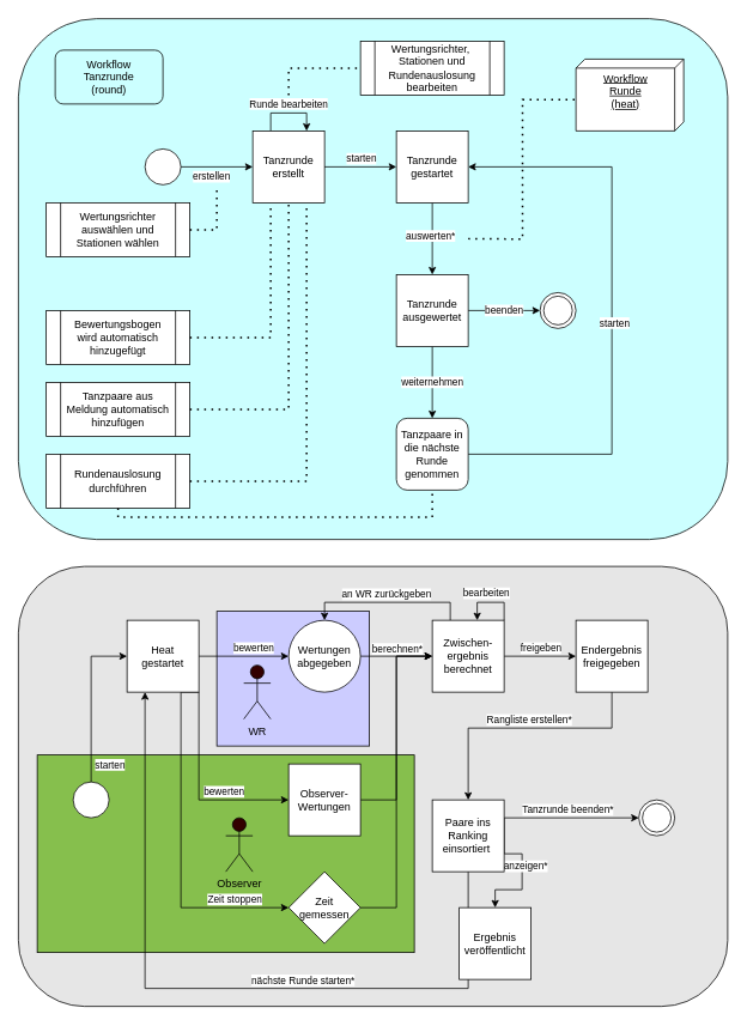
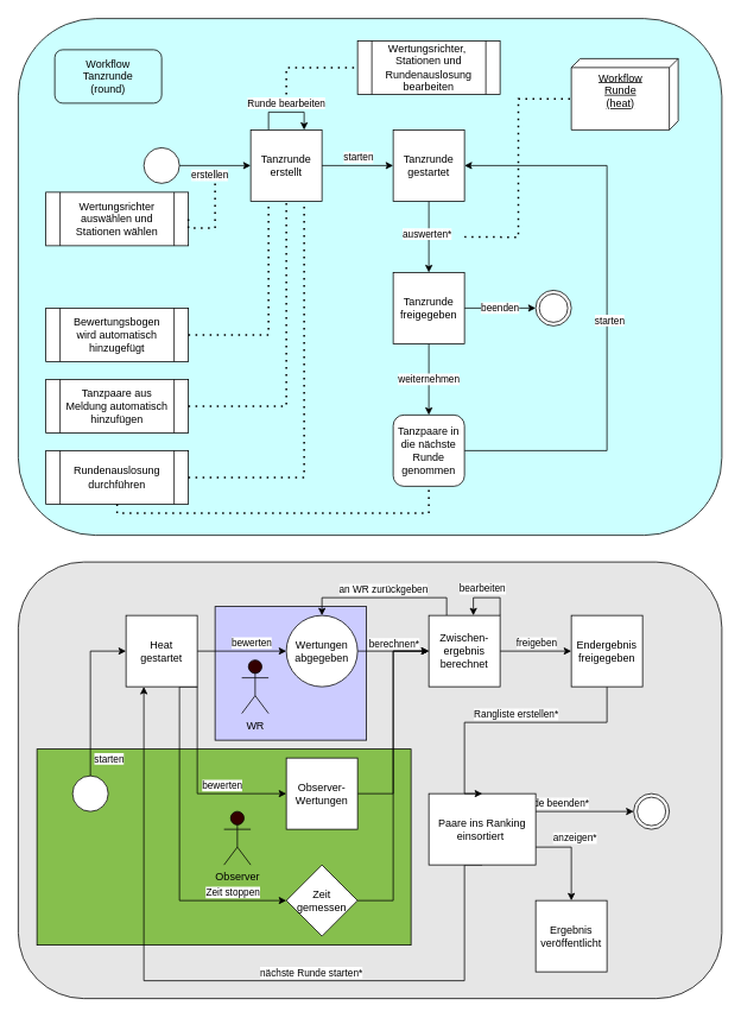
  <mxCell id="0" />
  <mxCell id="1" parent="0" />
  <mxCell id="2" value="" style="rounded=1;whiteSpace=wrap;html=1;fillColor=#CCFFFF;" vertex="1" parent="1"><mxGeometry x="20" y="20" width="790" height="580" as="geometry" /></mxCell>
  <mxCell id="3" value="" style="rounded=1;whiteSpace=wrap;html=1;fillColor=#E6E6E6;" vertex="1" parent="1"><mxGeometry x="20" y="630" width="790" height="490" as="geometry" /></mxCell>
  <mxCell id="4" value="" style="rounded=0;whiteSpace=wrap;html=1;fillColor=#CCCCFF;" vertex="1" parent="1"><mxGeometry x="241" y="680" width="170" height="150" as="geometry" /></mxCell>
  <mxCell id="5" value="" style="rounded=0;whiteSpace=wrap;html=1;fillColor=#86BF4D;" vertex="1" parent="1"><mxGeometry x="41" y="840" width="420" height="220" as="geometry" /></mxCell>
  <mxCell id="6" value="" style="ellipse;shape=doubleEllipse;whiteSpace=wrap;html=1;aspect=fixed;" vertex="1" parent="1"><mxGeometry x="601" y="325" width="40" height="40" as="geometry" /></mxCell>
  <mxCell id="7" value="" style="ellipse;whiteSpace=wrap;html=1;aspect=fixed;" vertex="1" parent="1"><mxGeometry x="161" y="165" width="40" height="40" as="geometry" /></mxCell>
  <mxCell id="8" value="" style="endArrow=classic;html=1;rounded=0;exitX=1;exitY=0.5;exitDx=0;exitDy=0;entryX=0;entryY=0.5;entryDx=0;entryDy=0;" edge="1" parent="1" source="7" target="11"><mxGeometry width="50" height="50" relative="1" as="geometry"><mxPoint x="541" y="555" as="sourcePoint" /><mxPoint x="181" y="205" as="targetPoint" /></mxGeometry></mxCell>
  <mxCell id="9" value="erstellen" style="edgeLabel;html=1;align=center;verticalAlign=middle;resizable=0;points=[];fillColor=#FFD966;" vertex="1" connectable="0" parent="8"><mxGeometry x="-0.18" relative="1" as="geometry"><mxPoint y="10" as="offset" /></mxGeometry></mxCell>
  <mxCell id="10" value="Runde bearbeiten" style="edgeStyle=orthogonalEdgeStyle;rounded=0;orthogonalLoop=1;jettySize=auto;html=1;exitX=0.25;exitY=0;exitDx=0;exitDy=0;entryX=0.75;entryY=0;entryDx=0;entryDy=0;" edge="1" parent="1" source="11" target="11"><mxGeometry y="10" relative="1" as="geometry"><mxPoint x="371" y="75" as="targetPoint" /><Array as="points"><mxPoint x="301" y="125" /><mxPoint x="341" y="125" /></Array><mxPoint as="offset" /></mxGeometry></mxCell>
  <mxCell id="11" value="Tanzrunde&lt;br&gt;erstellt" style="whiteSpace=wrap;html=1;aspect=fixed;" vertex="1" parent="1"><mxGeometry x="281" y="145" width="80" height="80" as="geometry" /></mxCell>
  <mxCell id="12" style="edgeStyle=orthogonalEdgeStyle;rounded=0;orthogonalLoop=1;jettySize=auto;html=1;entryX=0;entryY=0.5;entryDx=0;entryDy=0;exitX=1;exitY=0.5;exitDx=0;exitDy=0;" edge="1" parent="1" source="11" target="16"><mxGeometry relative="1" as="geometry"><mxPoint x="481" y="225" as="sourcePoint" /></mxGeometry></mxCell>
  <mxCell id="13" value="starten" style="edgeLabel;html=1;align=center;verticalAlign=middle;resizable=0;points=[];" vertex="1" connectable="0" parent="12"><mxGeometry x="-0.05" y="1" relative="1" as="geometry"><mxPoint x="2" y="-9" as="offset" /></mxGeometry></mxCell>
  <mxCell id="14" style="edgeStyle=orthogonalEdgeStyle;rounded=0;orthogonalLoop=1;jettySize=auto;html=1;exitX=0.5;exitY=1;exitDx=0;exitDy=0;entryX=0.5;entryY=0;entryDx=0;entryDy=0;" edge="1" parent="1" source="16" target="30"><mxGeometry relative="1" as="geometry"><mxPoint x="481" y="305" as="targetPoint" /></mxGeometry></mxCell>
  <mxCell id="15" value="auswerten*" style="edgeLabel;html=1;align=center;verticalAlign=middle;resizable=0;points=[];" vertex="1" connectable="0" parent="14"><mxGeometry x="-0.1" y="-3" relative="1" as="geometry"><mxPoint as="offset" /></mxGeometry></mxCell>
  <mxCell id="16" value="Tanzrunde&lt;br&gt;gestartet" style="whiteSpace=wrap;html=1;aspect=fixed;" vertex="1" parent="1"><mxGeometry x="441" y="145" width="80" height="80" as="geometry" /></mxCell>
  <mxCell id="17" value="Bewertungsbogen&lt;br&gt;wird automatisch hinzugefügt" style="shape=process;whiteSpace=wrap;html=1;backgroundOutline=1;" vertex="1" parent="1"><mxGeometry x="51" y="345" width="160" height="60" as="geometry" /></mxCell>
  <mxCell id="18" value="" style="endArrow=none;dashed=1;html=1;dashPattern=1 3;strokeWidth=2;rounded=0;exitX=1;exitY=0.5;exitDx=0;exitDy=0;edgeStyle=orthogonalEdgeStyle;entryX=0.25;entryY=1;entryDx=0;entryDy=0;" edge="1" parent="1" source="17" target="11"><mxGeometry width="50" height="50" relative="1" as="geometry"><mxPoint x="231" y="365" as="sourcePoint" /><mxPoint x="491" y="255" as="targetPoint" /></mxGeometry></mxCell>
  <mxCell id="19" value="Tanzpaare aus Meldung automatisch hinzufügen" style="shape=process;whiteSpace=wrap;html=1;backgroundOutline=1;" vertex="1" parent="1"><mxGeometry x="51" y="425" width="160" height="60" as="geometry" /></mxCell>
  <mxCell id="20" value="" style="endArrow=none;dashed=1;html=1;dashPattern=1 3;strokeWidth=2;rounded=0;exitX=1;exitY=0.5;exitDx=0;exitDy=0;edgeStyle=orthogonalEdgeStyle;entryX=0.5;entryY=1;entryDx=0;entryDy=0;" edge="1" parent="1" source="19" target="11"><mxGeometry width="50" height="50" relative="1" as="geometry"><mxPoint x="211" y="385" as="sourcePoint" /><mxPoint x="281" y="225" as="targetPoint" /></mxGeometry></mxCell>
- <mxCell id="21" value="Wertungsrichter auswählen und Stationen wählen" style="shape=process;whiteSpace=wrap;html=1;backgroundOutline=1;" vertex="1" parent="1"><mxGeometry x="51" y="225" width="160" height="60" as="geometry" /></mxCell>
+ <mxCell id="21" value="Wertungsrichter auswählen und Stationen wählen" style="shape=process;whiteSpace=wrap;html=1;backgroundOutline=1;" vertex="1" parent="1"><mxGeometry x="51" y="215" width="160" height="60" as="geometry" /></mxCell>
  <mxCell id="22" value="" style="endArrow=none;dashed=1;html=1;dashPattern=1 3;strokeWidth=2;rounded=0;exitX=1;exitY=0.5;exitDx=0;exitDy=0;edgeStyle=orthogonalEdgeStyle;" edge="1" parent="1" source="21"><mxGeometry width="50" height="50" relative="1" as="geometry"><mxPoint x="231" y="265" as="sourcePoint" /><mxPoint x="241" y="205" as="targetPoint" /><Array as="points"><mxPoint x="241" y="255" /><mxPoint x="241" y="205" /></Array></mxGeometry></mxCell>
  <mxCell id="23" value="Rundenauslosung durchführen" style="shape=process;whiteSpace=wrap;html=1;backgroundOutline=1;" vertex="1" parent="1"><mxGeometry x="51" y="505" width="160" height="60" as="geometry" /></mxCell>
  <mxCell id="24" value="" style="endArrow=none;dashed=1;html=1;dashPattern=1 3;strokeWidth=2;rounded=0;exitX=1;exitY=0.5;exitDx=0;exitDy=0;edgeStyle=orthogonalEdgeStyle;entryX=0.75;entryY=1;entryDx=0;entryDy=0;" edge="1" parent="1" source="23" target="11"><mxGeometry width="50" height="50" relative="1" as="geometry"><mxPoint x="231" y="535" as="sourcePoint" /><mxPoint x="491" y="305" as="targetPoint" /></mxGeometry></mxCell>
  <mxCell id="25" value="Wertungsrichter,&amp;nbsp; Stationen und Rundenauslosung bearbeiten" style="shape=process;whiteSpace=wrap;html=1;backgroundOutline=1;" vertex="1" parent="1"><mxGeometry x="401" y="45" width="160" height="60" as="geometry" /></mxCell>
  <mxCell id="26" value="" style="endArrow=none;dashed=1;html=1;dashPattern=1 3;strokeWidth=2;rounded=0;entryX=0;entryY=0.5;entryDx=0;entryDy=0;edgeStyle=orthogonalEdgeStyle;" edge="1" parent="1" target="25"><mxGeometry width="50" height="50" relative="1" as="geometry"><mxPoint x="321" y="105" as="sourcePoint" /><mxPoint x="361" y="5" as="targetPoint" /><Array as="points"><mxPoint x="321" y="75" /></Array></mxGeometry></mxCell>
  <mxCell id="27" value="Workflow&lt;br&gt;Runde&lt;br&gt;(heat)" style="verticalAlign=top;align=center;spacingTop=8;spacingLeft=2;spacingRight=12;shape=cube;size=10;direction=south;fontStyle=4;html=1;" vertex="1" parent="1"><mxGeometry x="641" y="65" width="120" height="80" as="geometry" /></mxCell>
  <mxCell id="28" value="weiternehmen" style="edgeStyle=orthogonalEdgeStyle;rounded=0;orthogonalLoop=1;jettySize=auto;html=1;exitX=0.5;exitY=1;exitDx=0;exitDy=0;entryX=0.5;entryY=0;entryDx=0;entryDy=0;" edge="1" parent="1" source="30" target="34"><mxGeometry relative="1" as="geometry" /></mxCell>
  <mxCell id="29" value="beenden" style="edgeStyle=orthogonalEdgeStyle;rounded=0;orthogonalLoop=1;jettySize=auto;html=1;entryX=0;entryY=0.5;entryDx=0;entryDy=0;" edge="1" parent="1" source="30" target="6"><mxGeometry relative="1" as="geometry" /></mxCell>
- <mxCell id="30" value="Tanzrunde&lt;br&gt;ausgewertet" style="whiteSpace=wrap;html=1;aspect=fixed;" vertex="1" parent="1"><mxGeometry x="441" y="305" width="80" height="80" as="geometry" /></mxCell>
+ <mxCell id="30" value="Tanzrunde&lt;br&gt;freigegeben" style="whiteSpace=wrap;html=1;aspect=fixed;" vertex="1" parent="1"><mxGeometry x="441" y="305" width="80" height="80" as="geometry" /></mxCell>
  <mxCell id="31" value="" style="endArrow=none;dashed=1;html=1;dashPattern=1 3;strokeWidth=2;rounded=0;edgeStyle=orthogonalEdgeStyle;entryX=0;entryY=0;entryDx=45;entryDy=120;entryPerimeter=0;" edge="1" parent="1" target="27"><mxGeometry width="50" height="50" relative="1" as="geometry"><mxPoint x="521" y="265" as="sourcePoint" /><mxPoint x="581" y="245" as="targetPoint" /></mxGeometry></mxCell>
  <mxCell id="32" style="edgeStyle=orthogonalEdgeStyle;rounded=0;orthogonalLoop=1;jettySize=auto;html=1;entryX=1;entryY=0.5;entryDx=0;entryDy=0;" edge="1" parent="1" source="34" target="16"><mxGeometry relative="1" as="geometry"><mxPoint x="761" y="185" as="targetPoint" /><Array as="points"><mxPoint x="681" y="505" /><mxPoint x="681" y="185" /></Array></mxGeometry></mxCell>
  <mxCell id="33" value="starten" style="edgeLabel;html=1;align=center;verticalAlign=middle;resizable=0;points=[];" vertex="1" connectable="0" parent="32"><mxGeometry x="-0.04" y="-2" relative="1" as="geometry"><mxPoint as="offset" /></mxGeometry></mxCell>
  <mxCell id="34" value="Tanzpaare in die nächste Runde genommen" style="whiteSpace=wrap;html=1;aspect=fixed;rounded=1;" vertex="1" parent="1"><mxGeometry x="441" y="465" width="80" height="80" as="geometry" /></mxCell>
  <mxCell id="35" value="" style="endArrow=none;dashed=1;html=1;dashPattern=1 3;strokeWidth=2;rounded=0;exitX=0.5;exitY=1;exitDx=0;exitDy=0;edgeStyle=orthogonalEdgeStyle;entryX=0.5;entryY=1;entryDx=0;entryDy=0;" edge="1" parent="1" source="23" target="34"><mxGeometry width="50" height="50" relative="1" as="geometry"><mxPoint x="211" y="545" as="sourcePoint" /><mxPoint x="351" y="235" as="targetPoint" /></mxGeometry></mxCell>
  <mxCell id="36" style="edgeStyle=orthogonalEdgeStyle;rounded=0;orthogonalLoop=1;jettySize=auto;html=1;entryX=0;entryY=0.5;entryDx=0;entryDy=0;" edge="1" parent="1" source="38" target="46"><mxGeometry relative="1" as="geometry"><Array as="points"><mxPoint x="101" y="730" /></Array></mxGeometry></mxCell>
  <mxCell id="37" value="starten" style="edgeLabel;html=1;align=center;verticalAlign=middle;resizable=0;points=[];" vertex="1" connectable="0" parent="36"><mxGeometry x="-0.075" y="-3" relative="1" as="geometry"><mxPoint x="17" y="63" as="offset" /></mxGeometry></mxCell>
  <mxCell id="38" value="" style="ellipse;whiteSpace=wrap;html=1;aspect=fixed;" vertex="1" parent="1"><mxGeometry x="81" y="870" width="40" height="40" as="geometry" /></mxCell>
  <mxCell id="39" value="Workflow&lt;br&gt;Tanzrunde&lt;br&gt;(round)" style="whiteSpace=wrap;html=1;fillColor=#CCFFFF;rounded=1;" vertex="1" parent="1"><mxGeometry x="61" y="55" width="120" height="60" as="geometry" /></mxCell>
  <mxCell id="40" style="edgeStyle=orthogonalEdgeStyle;rounded=0;orthogonalLoop=1;jettySize=auto;html=1;entryX=0;entryY=0.5;entryDx=0;entryDy=0;" edge="1" parent="1" source="46" target="48"><mxGeometry relative="1" as="geometry" /></mxCell>
  <mxCell id="41" value="bewerten" style="edgeLabel;html=1;align=center;verticalAlign=middle;resizable=0;points=[];" vertex="1" connectable="0" parent="40"><mxGeometry x="0.125" y="-3" relative="1" as="geometry"><mxPoint x="4" y="-13" as="offset" /></mxGeometry></mxCell>
  <mxCell id="42" style="edgeStyle=orthogonalEdgeStyle;rounded=0;orthogonalLoop=1;jettySize=auto;html=1;entryX=0;entryY=0.5;entryDx=0;entryDy=0;exitX=0.75;exitY=1;exitDx=0;exitDy=0;" edge="1" parent="1" source="46" target="50"><mxGeometry relative="1" as="geometry"><Array as="points"><mxPoint x="221" y="890" /></Array></mxGeometry></mxCell>
  <mxCell id="43" value="bewerten" style="edgeLabel;html=1;align=center;verticalAlign=middle;resizable=0;points=[];" vertex="1" connectable="0" parent="42"><mxGeometry x="0.36" y="-1" relative="1" as="geometry"><mxPoint x="4" y="-11" as="offset" /></mxGeometry></mxCell>
  <mxCell id="44" style="edgeStyle=orthogonalEdgeStyle;rounded=0;orthogonalLoop=1;jettySize=auto;html=1;entryX=0;entryY=0.5;entryDx=0;entryDy=0;exitX=0.75;exitY=1;exitDx=0;exitDy=0;" edge="1" parent="1" source="46" target="53"><mxGeometry relative="1" as="geometry"><Array as="points"><mxPoint x="201" y="1010" /></Array></mxGeometry></mxCell>
  <mxCell id="45" value="Zeit stoppen" style="edgeLabel;html=1;align=center;verticalAlign=middle;resizable=0;points=[];" vertex="1" connectable="0" parent="44"><mxGeometry x="0.45" y="-1" relative="1" as="geometry"><mxPoint x="38" y="-11" as="offset" /></mxGeometry></mxCell>
  <mxCell id="46" value="Heat&lt;br&gt;gestartet" style="whiteSpace=wrap;html=1;aspect=fixed;" vertex="1" parent="1"><mxGeometry x="141" y="690" width="80" height="80" as="geometry" /></mxCell>
  <mxCell id="47" style="edgeStyle=orthogonalEdgeStyle;rounded=0;orthogonalLoop=1;jettySize=auto;html=1;" edge="1" parent="1" source="48"><mxGeometry relative="1" as="geometry"><mxPoint x="481" y="730" as="targetPoint" /></mxGeometry></mxCell>
  <mxCell id="48" value="Wertungen abgegeben" style="ellipse;whiteSpace=wrap;html=1;aspect=fixed;" vertex="1" parent="1"><mxGeometry x="321" y="690" width="80" height="80" as="geometry" /></mxCell>
  <mxCell id="49" style="edgeStyle=orthogonalEdgeStyle;rounded=0;orthogonalLoop=1;jettySize=auto;html=1;entryX=0;entryY=0.5;entryDx=0;entryDy=0;" edge="1" parent="1" source="50" target="59"><mxGeometry relative="1" as="geometry" /></mxCell>
  <mxCell id="50" value="Observer-Wertungen" style="whiteSpace=wrap;html=1;aspect=fixed;" vertex="1" parent="1"><mxGeometry x="321" y="850" width="80" height="80" as="geometry" /></mxCell>
  <mxCell id="51" style="edgeStyle=orthogonalEdgeStyle;rounded=0;orthogonalLoop=1;jettySize=auto;html=1;" edge="1" parent="1" source="53"><mxGeometry relative="1" as="geometry"><mxPoint x="481" y="730" as="targetPoint" /><Array as="points"><mxPoint x="441" y="1010" /><mxPoint x="441" y="730" /></Array></mxGeometry></mxCell>
  <mxCell id="52" value="berechnen*" style="edgeLabel;html=1;align=center;verticalAlign=middle;resizable=0;points=[];" vertex="1" connectable="0" parent="51"><mxGeometry x="0.769" y="-1" relative="1" as="geometry"><mxPoint x="-1" y="-11" as="offset" /></mxGeometry></mxCell>
  <mxCell id="53" value="Zeit gemessen" style="rhombus;whiteSpace=wrap;html=1;aspect=fixed;" vertex="1" parent="1"><mxGeometry x="321" y="970" width="80" height="80" as="geometry" /></mxCell>
  <mxCell id="54" style="edgeStyle=orthogonalEdgeStyle;rounded=0;orthogonalLoop=1;jettySize=auto;html=1;entryX=0;entryY=0.5;entryDx=0;entryDy=0;" edge="1" parent="1" source="59" target="69"><mxGeometry relative="1" as="geometry" /></mxCell>
  <mxCell id="55" value="freigeben" style="edgeLabel;html=1;align=center;verticalAlign=middle;resizable=0;points=[];" vertex="1" connectable="0" parent="54"><mxGeometry x="0.125" y="1" relative="1" as="geometry"><mxPoint x="-5" y="-9" as="offset" /></mxGeometry></mxCell>
  <mxCell id="56" style="edgeStyle=orthogonalEdgeStyle;rounded=0;orthogonalLoop=1;jettySize=auto;html=1;entryX=0.5;entryY=0;entryDx=0;entryDy=0;exitX=0.25;exitY=0;exitDx=0;exitDy=0;" edge="1" parent="1" source="59" target="48"><mxGeometry relative="1" as="geometry" /></mxCell>
  <mxCell id="57" value="an WR zurückgeben" style="edgeLabel;html=1;align=center;verticalAlign=middle;resizable=0;points=[];" vertex="1" connectable="0" parent="56"><mxGeometry x="-0.2" y="4" relative="1" as="geometry"><mxPoint x="-20" y="-14" as="offset" /></mxGeometry></mxCell>
  <mxCell id="58" value="bearbeiten" style="edgeStyle=orthogonalEdgeStyle;rounded=0;orthogonalLoop=1;jettySize=auto;html=1;exitX=1;exitY=0;exitDx=0;exitDy=0;" edge="1" parent="1" source="59"><mxGeometry x="0.143" y="-10" relative="1" as="geometry"><mxPoint x="531" y="690" as="targetPoint" /><Array as="points"><mxPoint x="561" y="670" /><mxPoint x="531" y="670" /></Array><mxPoint as="offset" /></mxGeometry></mxCell>
  <mxCell id="59" value="Zwischen-ergebnis berechnet" style="whiteSpace=wrap;html=1;aspect=fixed;" vertex="1" parent="1"><mxGeometry x="481" y="690" width="80" height="80" as="geometry" /></mxCell>
  <mxCell id="60" style="edgeStyle=orthogonalEdgeStyle;rounded=0;orthogonalLoop=1;jettySize=auto;html=1;entryX=0;entryY=0.5;entryDx=0;entryDy=0;exitX=1;exitY=0.75;exitDx=0;exitDy=0;" edge="1" parent="1" source="66" target="70"><mxGeometry relative="1" as="geometry"><Array as="points"><mxPoint x="561" y="910" /></Array></mxGeometry></mxCell>
  <mxCell id="61" value="Tanzrunde beenden*" style="edgeLabel;html=1;align=center;verticalAlign=middle;resizable=0;points=[];" vertex="1" connectable="0" parent="60"><mxGeometry x="-0.078" y="-1" relative="1" as="geometry"><mxPoint x="22" y="-11" as="offset" /></mxGeometry></mxCell>
  <mxCell id="62" style="edgeStyle=orthogonalEdgeStyle;rounded=0;orthogonalLoop=1;jettySize=auto;html=1;entryX=0.25;entryY=1;entryDx=0;entryDy=0;exitX=0.5;exitY=1;exitDx=0;exitDy=0;" edge="1" parent="1" source="66" target="46"><mxGeometry relative="1" as="geometry"><Array as="points"><mxPoint x="521" y="1100" /><mxPoint x="161" y="1100" /></Array></mxGeometry></mxCell>
  <mxCell id="63" value="nächste Runde starten*" style="edgeLabel;html=1;align=center;verticalAlign=middle;resizable=0;points=[];" vertex="1" connectable="0" parent="62"><mxGeometry x="-0.241" y="2" relative="1" as="geometry"><mxPoint x="-4" y="-12" as="offset" /></mxGeometry></mxCell>
  <mxCell id="64" style="edgeStyle=orthogonalEdgeStyle;rounded=0;orthogonalLoop=1;jettySize=auto;html=1;exitX=1;exitY=0.75;exitDx=0;exitDy=0;" edge="1" parent="1" source="66" target="71"><mxGeometry relative="1" as="geometry" /></mxCell>
  <mxCell id="65" value="anzeigen*" style="edgeLabel;html=1;align=center;verticalAlign=middle;resizable=0;points=[];" vertex="1" connectable="0" parent="64"><mxGeometry x="-0.2" y="-1" relative="1" as="geometry"><mxPoint x="4" y="-11" as="offset" /></mxGeometry></mxCell>
- <mxCell id="66" value="Paare ins Ranking einsortiert&amp;nbsp;" style="whiteSpace=wrap;html=1;aspect=fixed;" vertex="1" parent="1"><mxGeometry x="481" y="890" width="80" height="80" as="geometry" /></mxCell>
+ <mxCell id="66" value="Paare ins Ranking einsortiert&amp;nbsp;" style="whiteSpace=wrap;html=1;aspect=fixed;" vertex="1" parent="1"><mxGeometry x="481" y="890" width="120" height="80" as="geometry" /></mxCell>
  <mxCell id="67" style="edgeStyle=orthogonalEdgeStyle;rounded=0;orthogonalLoop=1;jettySize=auto;html=1;entryX=0.5;entryY=0;entryDx=0;entryDy=0;" edge="1" parent="1" source="69" target="66"><mxGeometry relative="1" as="geometry"><Array as="points"><mxPoint x="681" y="810" /><mxPoint x="521" y="810" /></Array></mxGeometry></mxCell>
  <mxCell id="68" value="Rangliste erstellen*" style="edgeLabel;html=1;align=center;verticalAlign=middle;resizable=0;points=[];" vertex="1" connectable="0" parent="67"><mxGeometry x="-0.05" y="1" relative="1" as="geometry"><mxPoint y="-11" as="offset" /></mxGeometry></mxCell>
  <mxCell id="69" value="Endergebnis&lt;br&gt;freigegeben" style="whiteSpace=wrap;html=1;aspect=fixed;" vertex="1" parent="1"><mxGeometry x="641" y="690" width="80" height="80" as="geometry" /></mxCell>
  <mxCell id="70" value="" style="ellipse;shape=doubleEllipse;whiteSpace=wrap;html=1;aspect=fixed;" vertex="1" parent="1"><mxGeometry x="711" y="890" width="40" height="40" as="geometry" /></mxCell>
- <mxCell id="71" value="Ergebnis veröffentlicht" style="whiteSpace=wrap;html=1;aspect=fixed;" vertex="1" parent="1"><mxGeometry x="511" y="1010" width="80" height="80" as="geometry" /></mxCell>
+ <mxCell id="71" value="Ergebnis veröffentlicht" style="whiteSpace=wrap;html=1;aspect=fixed;" vertex="1" parent="1"><mxGeometry x="601" y="1010" width="80" height="80" as="geometry" /></mxCell>
  <mxCell id="72" value="Observer" style="shape=umlActor;verticalLabelPosition=bottom;verticalAlign=top;html=1;outlineConnect=0;fillColor=#330000;" vertex="1" parent="1"><mxGeometry x="251" y="910" width="30" height="60" as="geometry" /></mxCell>
  <mxCell id="73" value="WR" style="shape=umlActor;verticalLabelPosition=bottom;verticalAlign=top;html=1;outlineConnect=0;fillColor=#330000;" vertex="1" parent="1"><mxGeometry x="271" y="740" width="30" height="60" as="geometry" /></mxCell>
